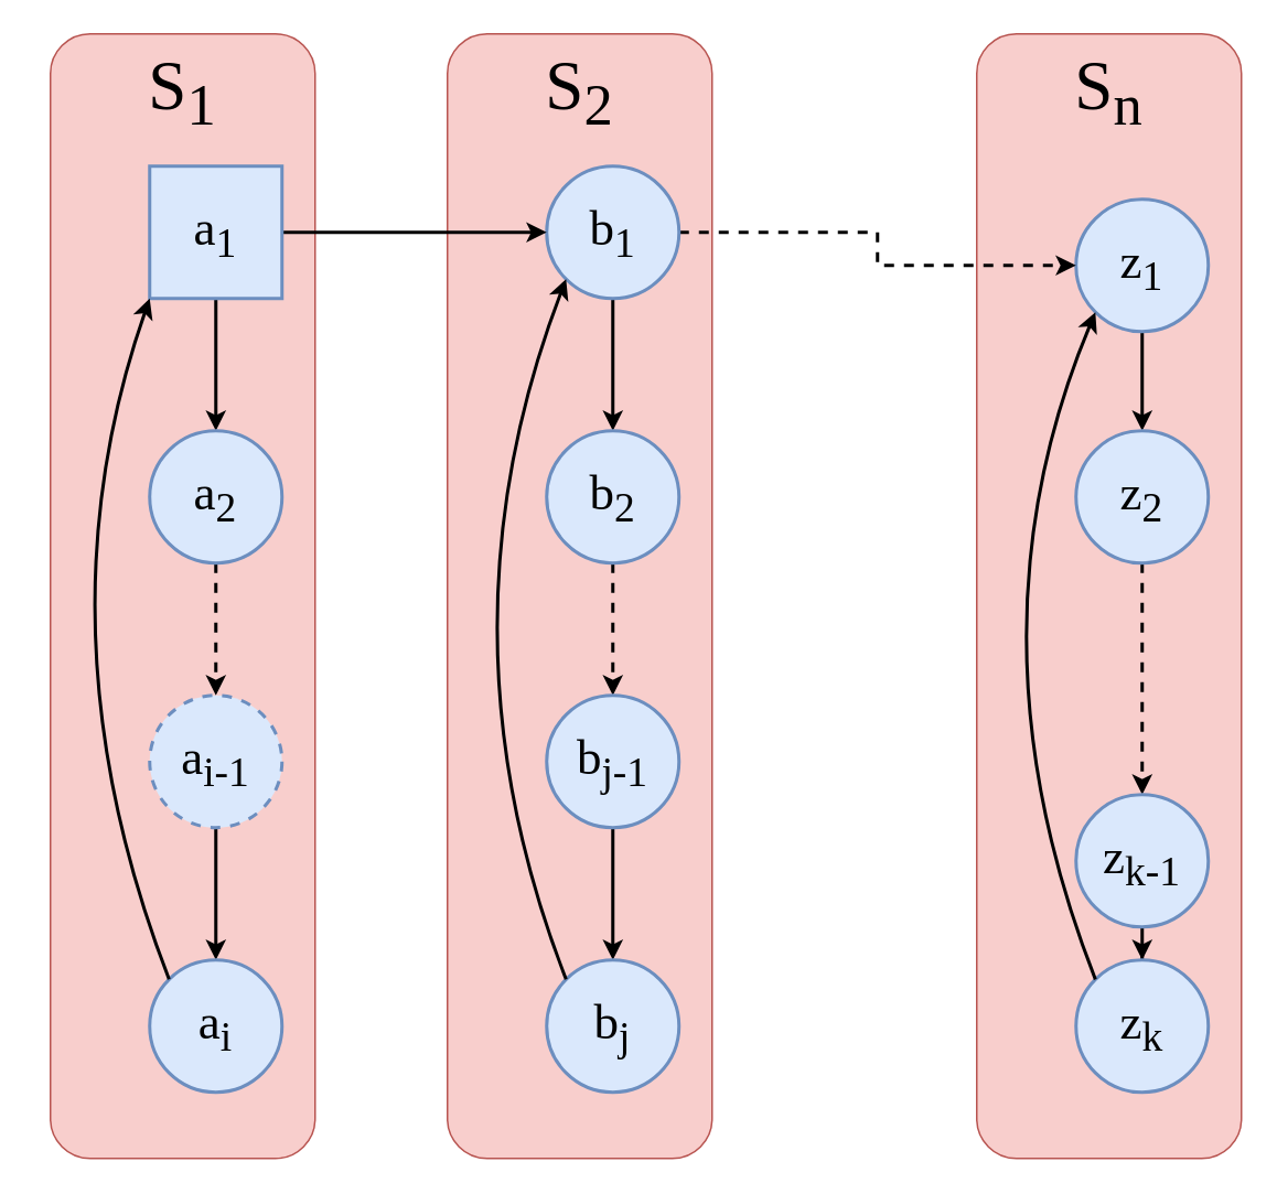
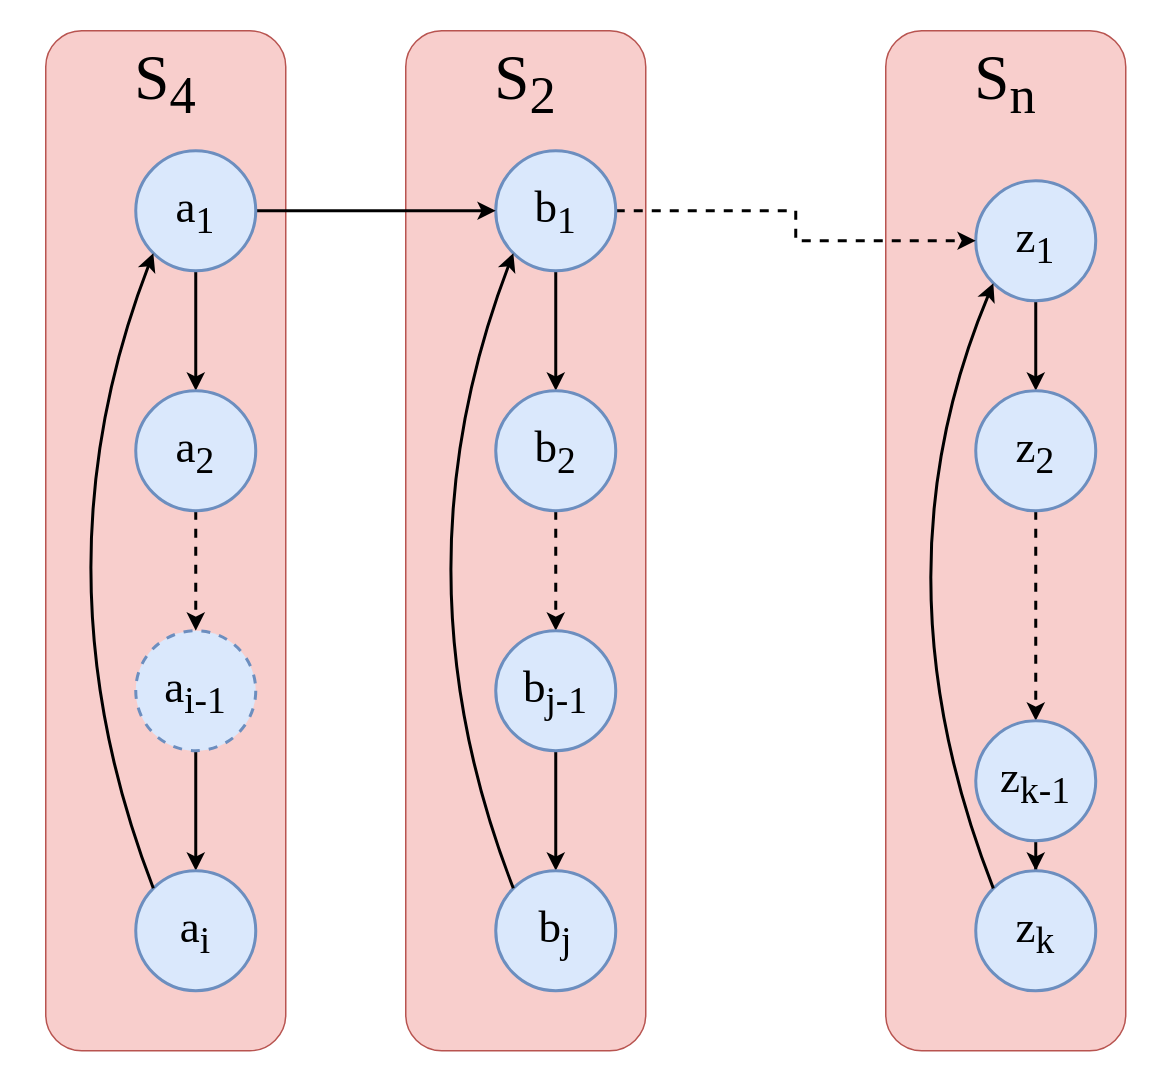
  <mxCell id="0" />
  <mxCell id="1" parent="0" />
  <mxCell id="2" value="&lt;font style=&quot;font-size: 42px&quot;&gt;S&lt;sub&gt;n&lt;/sub&gt;&lt;/font&gt;" style="rounded=1;whiteSpace=wrap;html=1;fillColor=#f8cecc;strokeColor=#b85450;verticalAlign=top;fontSize=42;fontFamily=Times New Roman;" parent="1" vertex="1"><mxGeometry x="590" y="20" width="160" height="680" as="geometry" /></mxCell>
  <mxCell id="3" value="&lt;font style=&quot;font-size: 42px&quot;&gt;S&lt;sub&gt;2&lt;/sub&gt;&lt;/font&gt;" style="rounded=1;whiteSpace=wrap;html=1;fillColor=#f8cecc;strokeColor=#b85450;verticalAlign=top;fontSize=42;fontFamily=Times New Roman;" parent="1" vertex="1"><mxGeometry x="270" y="20" width="160" height="680" as="geometry" /></mxCell>
- <mxCell id="4" value="&lt;font style=&quot;font-size: 42px&quot;&gt;S&lt;sub&gt;1&lt;/sub&gt;&lt;/font&gt;" style="rounded=1;whiteSpace=wrap;html=1;fillColor=#f8cecc;strokeColor=#b85450;verticalAlign=top;fontSize=42;fontFamily=Times New Roman;" parent="1" vertex="1"><mxGeometry x="30" y="20" width="160" height="680" as="geometry" /></mxCell>
+ <mxCell id="4" value="&lt;font style=&quot;font-size: 42px&quot;&gt;S&lt;sub&gt;4&lt;/sub&gt;&lt;/font&gt;" style="rounded=1;whiteSpace=wrap;html=1;fillColor=#f8cecc;strokeColor=#b85450;verticalAlign=top;fontSize=42;fontFamily=Times New Roman;" parent="1" vertex="1"><mxGeometry x="30" y="20" width="160" height="680" as="geometry" /></mxCell>
  <mxCell id="5" style="edgeStyle=orthogonalEdgeStyle;rounded=0;orthogonalLoop=1;jettySize=auto;html=1;exitX=0.5;exitY=1;exitDx=0;exitDy=0;entryX=0.5;entryY=0;entryDx=0;entryDy=0;strokeWidth=2;fontSize=30;spacingTop=0;fontFamily=Times New Roman;" parent="1" source="6" target="8" edge="1"><mxGeometry relative="1" as="geometry" /></mxCell>
  <mxCell id="6" value="z&lt;sub&gt;&lt;font style=&quot;font-size: 25px&quot;&gt;1&lt;/font&gt;&lt;/sub&gt;" style="ellipse;whiteSpace=wrap;html=1;aspect=fixed;spacingTop=0;strokeWidth=2;fillColor=#dae8fc;strokeColor=#6c8ebf;fontSize=30;fontFamily=Times New Roman;" parent="1" vertex="1"><mxGeometry x="650" y="120" width="80" height="80" as="geometry" /></mxCell>
  <mxCell id="7" style="edgeStyle=orthogonalEdgeStyle;rounded=0;orthogonalLoop=1;jettySize=auto;html=1;exitX=0.5;exitY=1;exitDx=0;exitDy=0;entryX=0.5;entryY=0;entryDx=0;entryDy=0;dashed=1;strokeWidth=2;jumpSize=0;jumpStyle=none;sourcePerimeterSpacing=0;targetPerimeterSpacing=0;endArrow=classic;endFill=1;strokeColor=#000000;fillColor=#f5f5f5;fontSize=30;spacingTop=0;fontFamily=Times New Roman;" parent="1" source="8" target="10" edge="1"><mxGeometry relative="1" as="geometry" /></mxCell>
  <mxCell id="8" value="z&lt;sub&gt;&lt;font style=&quot;font-size: 25px&quot;&gt;2&lt;/font&gt;&lt;/sub&gt;" style="ellipse;whiteSpace=wrap;html=1;aspect=fixed;spacingTop=0;strokeWidth=2;fillColor=#dae8fc;strokeColor=#6c8ebf;fontSize=30;fontFamily=Times New Roman;" parent="1" vertex="1"><mxGeometry x="650" y="260" width="80" height="80" as="geometry" /></mxCell>
  <mxCell id="9" style="edgeStyle=orthogonalEdgeStyle;rounded=0;orthogonalLoop=1;jettySize=auto;html=1;exitX=0.5;exitY=1;exitDx=0;exitDy=0;strokeWidth=2;fontSize=30;spacingTop=0;fontFamily=Times New Roman;" parent="1" source="10" target="11" edge="1"><mxGeometry relative="1" as="geometry" /></mxCell>
  <mxCell id="10" value="z&lt;sub&gt;k-1&lt;/sub&gt;" style="ellipse;whiteSpace=wrap;html=1;aspect=fixed;spacingTop=0;strokeWidth=2;fillColor=#dae8fc;strokeColor=#6c8ebf;fontSize=30;fontFamily=Times New Roman;" parent="1" vertex="1"><mxGeometry x="650" y="480" width="80" height="80" as="geometry" /></mxCell>
  <mxCell id="11" value="z&lt;sub&gt;k&lt;/sub&gt;" style="ellipse;whiteSpace=wrap;html=1;aspect=fixed;spacingTop=0;strokeWidth=2;fillColor=#dae8fc;strokeColor=#6c8ebf;fontSize=30;fontFamily=Times New Roman;" parent="1" vertex="1"><mxGeometry x="650" y="580" width="80" height="80" as="geometry" /></mxCell>
  <mxCell id="12" style="edgeStyle=orthogonalEdgeStyle;rounded=0;orthogonalLoop=1;jettySize=auto;html=1;exitX=0.5;exitY=1;exitDx=0;exitDy=0;entryX=0.5;entryY=0;entryDx=0;entryDy=0;strokeWidth=2;fontSize=30;spacingTop=0;fontFamily=Times New Roman;" parent="1" source="14" target="16" edge="1"><mxGeometry relative="1" as="geometry" /></mxCell>
  <mxCell id="13" style="edgeStyle=orthogonalEdgeStyle;rounded=0;jumpStyle=none;jumpSize=0;orthogonalLoop=1;jettySize=auto;html=1;exitX=1;exitY=0.5;exitDx=0;exitDy=0;entryX=0;entryY=0.5;entryDx=0;entryDy=0;dashed=1;endArrow=classic;endFill=1;sourcePerimeterSpacing=0;targetPerimeterSpacing=0;strokeColor=#000000;strokeWidth=2;fontSize=30;spacingTop=0;fontFamily=Times New Roman;" parent="1" source="14" target="6" edge="1"><mxGeometry relative="1" as="geometry" /></mxCell>
  <mxCell id="14" value="b&lt;sub&gt;&lt;font style=&quot;font-size: 25px&quot;&gt;1&lt;/font&gt;&lt;/sub&gt;" style="ellipse;whiteSpace=wrap;html=1;aspect=fixed;spacingTop=0;strokeWidth=2;fillColor=#dae8fc;strokeColor=#6c8ebf;fontSize=30;fontFamily=Times New Roman;" parent="1" vertex="1"><mxGeometry x="330" y="100" width="80" height="80" as="geometry" /></mxCell>
  <mxCell id="15" style="edgeStyle=orthogonalEdgeStyle;rounded=0;orthogonalLoop=1;jettySize=auto;html=1;exitX=0.5;exitY=1;exitDx=0;exitDy=0;entryX=0.5;entryY=0;entryDx=0;entryDy=0;dashed=1;strokeWidth=2;jumpSize=0;jumpStyle=none;sourcePerimeterSpacing=0;targetPerimeterSpacing=0;endArrow=classic;endFill=1;strokeColor=#000000;fillColor=#f5f5f5;fontSize=30;spacingTop=0;fontFamily=Times New Roman;" parent="1" source="16" target="18" edge="1"><mxGeometry relative="1" as="geometry" /></mxCell>
  <mxCell id="16" value="b&lt;sub&gt;&lt;font style=&quot;font-size: 25px&quot;&gt;2&lt;/font&gt;&lt;/sub&gt;" style="ellipse;whiteSpace=wrap;html=1;aspect=fixed;spacingTop=0;strokeWidth=2;fillColor=#dae8fc;strokeColor=#6c8ebf;fontSize=30;fontFamily=Times New Roman;" parent="1" vertex="1"><mxGeometry x="330" y="260" width="80" height="80" as="geometry" /></mxCell>
  <mxCell id="17" style="edgeStyle=orthogonalEdgeStyle;rounded=0;orthogonalLoop=1;jettySize=auto;html=1;exitX=0.5;exitY=1;exitDx=0;exitDy=0;strokeWidth=2;fontSize=30;spacingTop=0;fontFamily=Times New Roman;" parent="1" source="18" target="19" edge="1"><mxGeometry relative="1" as="geometry" /></mxCell>
  <mxCell id="18" value="b&lt;sub&gt;j-1&lt;/sub&gt;" style="ellipse;whiteSpace=wrap;html=1;aspect=fixed;spacingTop=0;strokeWidth=2;fillColor=#dae8fc;strokeColor=#6c8ebf;fontSize=30;fontFamily=Times New Roman;" parent="1" vertex="1"><mxGeometry x="330" y="420" width="80" height="80" as="geometry" /></mxCell>
  <mxCell id="19" value="b&lt;sub&gt;j&lt;/sub&gt;" style="ellipse;whiteSpace=wrap;html=1;aspect=fixed;spacingTop=0;strokeWidth=2;fillColor=#dae8fc;strokeColor=#6c8ebf;fontSize=30;fontFamily=Times New Roman;" parent="1" vertex="1"><mxGeometry x="330" y="580" width="80" height="80" as="geometry" /></mxCell>
  <mxCell id="20" style="edgeStyle=orthogonalEdgeStyle;rounded=0;orthogonalLoop=1;jettySize=auto;html=1;exitX=0.5;exitY=1;exitDx=0;exitDy=0;entryX=0.5;entryY=0;entryDx=0;entryDy=0;strokeWidth=2;fontSize=30;spacingTop=0;fontFamily=Times New Roman;" parent="1" source="22" target="24" edge="1"><mxGeometry relative="1" as="geometry" /></mxCell>
  <mxCell id="21" style="edgeStyle=orthogonalEdgeStyle;rounded=0;jumpStyle=none;jumpSize=0;orthogonalLoop=1;jettySize=auto;html=1;exitX=1;exitY=0.5;exitDx=0;exitDy=0;entryX=0;entryY=0.5;entryDx=0;entryDy=0;endArrow=classic;endFill=1;sourcePerimeterSpacing=0;targetPerimeterSpacing=0;strokeColor=#000000;strokeWidth=2;fontSize=30;spacingTop=0;fontFamily=Times New Roman;" parent="1" source="22" target="14" edge="1"><mxGeometry relative="1" as="geometry" /></mxCell>
- <mxCell id="22" value="a&lt;sub&gt;&lt;font style=&quot;font-size: 25px&quot;&gt;1&lt;/font&gt;&lt;/sub&gt;" style="whiteSpace=wrap;html=1;aspect=fixed;spacingTop=0;strokeWidth=2;fillColor=#dae8fc;strokeColor=#6c8ebf;fontSize=30;fontFamily=Times New Roman;rounded=0;" parent="1" vertex="1"><mxGeometry x="90" y="100" width="80" height="80" as="geometry" /></mxCell>
+ <mxCell id="22" value="a&lt;sub&gt;&lt;font style=&quot;font-size: 25px&quot;&gt;1&lt;/font&gt;&lt;/sub&gt;" style="ellipse;whiteSpace=wrap;html=1;aspect=fixed;spacingTop=0;strokeWidth=2;fillColor=#dae8fc;strokeColor=#6c8ebf;fontSize=30;fontFamily=Times New Roman;" parent="1" vertex="1"><mxGeometry x="90" y="100" width="80" height="80" as="geometry" /></mxCell>
  <mxCell id="23" style="edgeStyle=orthogonalEdgeStyle;rounded=0;orthogonalLoop=1;jettySize=auto;html=1;exitX=0.5;exitY=1;exitDx=0;exitDy=0;entryX=0.5;entryY=0;entryDx=0;entryDy=0;dashed=1;strokeWidth=2;jumpSize=0;jumpStyle=none;sourcePerimeterSpacing=0;targetPerimeterSpacing=0;endArrow=classic;endFill=1;strokeColor=#000000;fillColor=#f5f5f5;fontSize=30;spacingTop=0;fontFamily=Times New Roman;" parent="1" source="24" target="26" edge="1"><mxGeometry relative="1" as="geometry" /></mxCell>
  <mxCell id="24" value="a&lt;sub&gt;&lt;font style=&quot;font-size: 25px&quot;&gt;2&lt;/font&gt;&lt;/sub&gt;" style="ellipse;whiteSpace=wrap;html=1;aspect=fixed;spacingTop=0;strokeWidth=2;fillColor=#dae8fc;strokeColor=#6c8ebf;fontSize=30;fontFamily=Times New Roman;" parent="1" vertex="1"><mxGeometry x="90" y="260" width="80" height="80" as="geometry" /></mxCell>
  <mxCell id="25" style="edgeStyle=orthogonalEdgeStyle;rounded=0;orthogonalLoop=1;jettySize=auto;html=1;exitX=0.5;exitY=1;exitDx=0;exitDy=0;strokeWidth=2;fontSize=30;spacingTop=0;fontFamily=Times New Roman;" parent="1" source="26" target="27" edge="1"><mxGeometry relative="1" as="geometry" /></mxCell>
  <mxCell id="26" value="a&lt;sub&gt;&lt;font style=&quot;font-size: 25px&quot;&gt;i-1&lt;/font&gt;&lt;/sub&gt;" style="ellipse;whiteSpace=wrap;html=1;aspect=fixed;spacingTop=0;strokeWidth=2;fillColor=#dae8fc;strokeColor=#6c8ebf;fontSize=30;fontFamily=Times New Roman;dashed=1;" parent="1" vertex="1"><mxGeometry x="90" y="420" width="80" height="80" as="geometry" /></mxCell>
  <mxCell id="27" value="a&lt;sub&gt;i&lt;/sub&gt;" style="ellipse;whiteSpace=wrap;html=1;aspect=fixed;spacingTop=0;strokeWidth=2;fillColor=#dae8fc;strokeColor=#6c8ebf;fontSize=30;fontFamily=Times New Roman;" parent="1" vertex="1"><mxGeometry x="90" y="580" width="80" height="80" as="geometry" /></mxCell>
  <mxCell id="28" value="" style="curved=1;endArrow=classic;html=1;rounded=0;entryX=0;entryY=1;entryDx=0;entryDy=0;exitX=0;exitY=0;exitDx=0;exitDy=0;strokeWidth=2;" edge="1" parent="1" source="27" target="22"><mxGeometry width="50" height="50" relative="1" as="geometry"><mxPoint x="340" y="290" as="sourcePoint" /><mxPoint x="390" y="240" as="targetPoint" /><Array as="points"><mxPoint x="20" y="380" /></Array></mxGeometry></mxCell>
  <mxCell id="29" value="" style="curved=1;endArrow=classic;html=1;rounded=0;entryX=0;entryY=1;entryDx=0;entryDy=0;exitX=0;exitY=0;exitDx=0;exitDy=0;strokeWidth=2;" edge="1" parent="1" source="19" target="14"><mxGeometry width="50" height="50" relative="1" as="geometry"><mxPoint x="341.716" y="593.436" as="sourcePoint" /><mxPoint x="341.716" y="170.004" as="targetPoint" /><Array as="points"><mxPoint x="260" y="381.72" /></Array></mxGeometry></mxCell>
  <mxCell id="30" value="" style="curved=1;endArrow=classic;html=1;rounded=0;entryX=0;entryY=1;entryDx=0;entryDy=0;exitX=0;exitY=0;exitDx=0;exitDy=0;strokeWidth=2;" edge="1" parent="1" source="11" target="6"><mxGeometry width="50" height="50" relative="1" as="geometry"><mxPoint x="661.716" y="593.436" as="sourcePoint" /><mxPoint x="661.716" y="170.004" as="targetPoint" /><Array as="points"><mxPoint x="580" y="383" /></Array></mxGeometry></mxCell>
